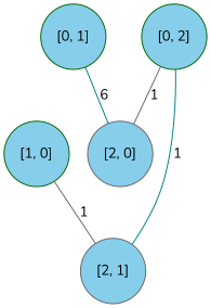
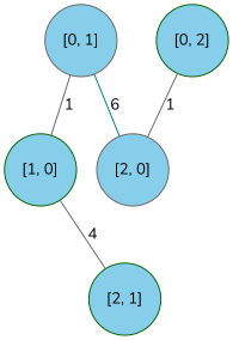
  graph {
    fontname=Nunito
    node [color=gray40 fillcolor=skyblue fontname=Nunito shape=circle style=filled]
    edge [color=gray40 fontname=Nunito]
-   n1 [color=darkgreen label="[0, 1]"]
+   n1 [label="[0, 1]"]
    n2 [color=darkgreen label="[1, 0]"]
    n3 [label="[2, 0]"]
-   n4 [label="[2, 1]"]
+   n4 [color=darkgreen label="[2, 1]"]
    n5 [color=darkgreen label="[0, 2]"]
+   n1 -- n2 [label=1]
    n1 -- n3 [color=teal label=6]
-   n2 -- n4 [label=1]
+   n2 -- n4 [label=4]
    n5 -- n3 [label=1]
-   n5 -- n4 [color=teal label=1]
  }
